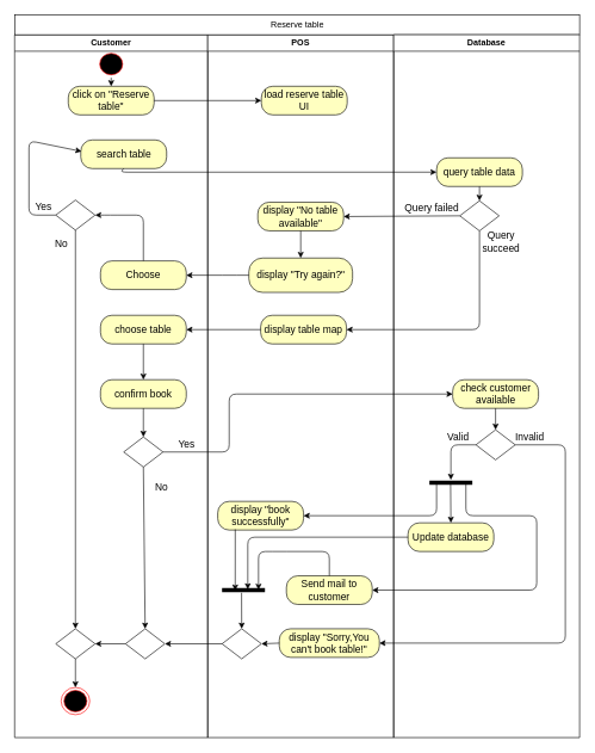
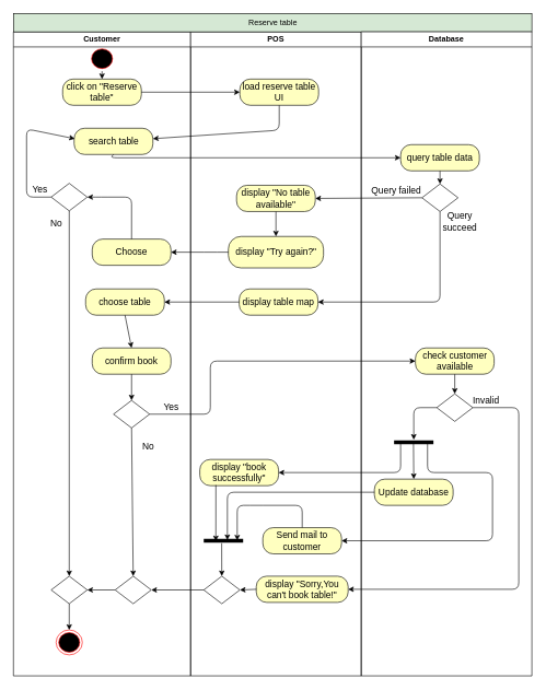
  <mxCell id="0" />
  <mxCell id="1" parent="0" />
  <mxCell id="2" value="Customer" style="swimlane;whiteSpace=wrap" parent="1" vertex="1"><mxGeometry x="20" y="48" width="270" height="982" as="geometry" /></mxCell>
  <mxCell id="3" value="" style="ellipse;shape=startState;fillColor=#000000;strokeColor=#ff0000;" parent="2" vertex="1"><mxGeometry x="115" y="22" width="40" height="38" as="geometry" /></mxCell>
  <mxCell id="4" value="&lt;font style=&quot;font-size: 14px&quot;&gt;click on &quot;Reserve table&quot;&lt;/font&gt;" style="rounded=1;whiteSpace=wrap;html=1;arcSize=40;fontColor=#000000;fillColor=#ffffc0;strokeColor=#000000;" parent="2" vertex="1"><mxGeometry x="75" y="72" width="120" height="40" as="geometry" /></mxCell>
  <mxCell id="5" value="&lt;font style=&quot;font-size: 14px&quot;&gt;search table&lt;/font&gt;" style="rounded=1;whiteSpace=wrap;html=1;arcSize=40;fontColor=#000000;fillColor=#ffffc0;strokeColor=#000000;" parent="2" vertex="1"><mxGeometry x="92.5" y="147" width="120" height="40" as="geometry" /></mxCell>
  <mxCell id="6" value="" style="endArrow=classic;html=1;entryX=0.5;entryY=0;entryDx=0;entryDy=0;exitX=0.5;exitY=1;exitDx=0;exitDy=0;" parent="2" source="3" target="4" edge="1"><mxGeometry width="50" height="50" relative="1" as="geometry"><mxPoint x="675.5" y="170" as="sourcePoint" /><mxPoint x="675.5" y="212" as="targetPoint" /></mxGeometry></mxCell>
  <mxCell id="7" value="&lt;font style=&quot;font-size: 14px&quot;&gt;Choose&lt;/font&gt;" style="rounded=1;whiteSpace=wrap;html=1;arcSize=40;fontColor=#000000;fillColor=#ffffc0;strokeColor=#000000;" parent="2" vertex="1"><mxGeometry x="120" y="316" width="120" height="40" as="geometry" /></mxCell>
  <mxCell id="8" value="" style="rhombus;whiteSpace=wrap;html=1;strokeColor=#000000;" parent="2" vertex="1"><mxGeometry x="57.5" y="231" width="55" height="42" as="geometry" /></mxCell>
  <mxCell id="9" value="" style="endArrow=classic;html=1;strokeColor=#000000;exitX=0.5;exitY=0;exitDx=0;exitDy=0;entryX=1;entryY=0.5;entryDx=0;entryDy=0;" parent="2" source="7" target="8" edge="1"><mxGeometry width="50" height="50" relative="1" as="geometry"><mxPoint x="314.75" y="542" as="sourcePoint" /><mxPoint x="110" y="252" as="targetPoint" /><Array as="points"><mxPoint x="180" y="252" /><mxPoint x="133" y="252" /></Array></mxGeometry></mxCell>
  <mxCell id="10" value="&lt;font style=&quot;font-size: 14px&quot;&gt;Yes&lt;/font&gt;" style="text;html=1;align=center;verticalAlign=middle;resizable=0;points=[];autosize=1;strokeColor=none;fillColor=none;" parent="2" vertex="1"><mxGeometry x="20" y="231" width="40" height="20" as="geometry" /></mxCell>
  <mxCell id="11" value="" style="endArrow=classic;html=1;strokeColor=#000000;exitX=0.5;exitY=1;exitDx=0;exitDy=0;entryX=0.5;entryY=0;entryDx=0;entryDy=0;" parent="2" source="8" target="23" edge="1"><mxGeometry width="50" height="50" relative="1" as="geometry"><mxPoint x="55.5" y="498" as="sourcePoint" /><mxPoint x="85" y="782" as="targetPoint" /><Array as="points" /></mxGeometry></mxCell>
  <mxCell id="12" value="" style="ellipse;shape=endState;fillColor=#000000;strokeColor=#ff0000" parent="2" vertex="1"><mxGeometry x="65" y="912" width="40" height="38" as="geometry" /></mxCell>
- <mxCell id="13" value="&lt;font style=&quot;font-size: 14px&quot;&gt;choose table&lt;/font&gt;" style="rounded=1;whiteSpace=wrap;html=1;arcSize=40;fontColor=#000000;fillColor=#ffffc0;strokeColor=#000000;" parent="2" vertex="1"><mxGeometry x="120" y="392" width="120" height="40" as="geometry" /></mxCell>
+ <mxCell id="13" value="&lt;font style=&quot;font-size: 14px&quot;&gt;choose table&lt;/font&gt;" style="rounded=1;whiteSpace=wrap;html=1;arcSize=40;fontColor=#000000;fillColor=#ffffc0;strokeColor=#000000;" parent="2" vertex="1"><mxGeometry x="110" y="392" width="120" height="40" as="geometry" /></mxCell>
  <mxCell id="14" value="&lt;font style=&quot;font-size: 14px&quot;&gt;No&lt;/font&gt;" style="text;html=1;align=center;verticalAlign=middle;resizable=0;points=[];autosize=1;strokeColor=none;fillColor=none;" parent="2" vertex="1"><mxGeometry x="50" y="282" width="30" height="20" as="geometry" /></mxCell>
  <mxCell id="15" value="&lt;font style=&quot;font-size: 14px&quot;&gt;confirm book&lt;/font&gt;" style="rounded=1;whiteSpace=wrap;html=1;arcSize=40;fontColor=#000000;fillColor=#ffffc0;strokeColor=#000000;" parent="2" vertex="1"><mxGeometry x="120" y="482" width="120" height="40" as="geometry" /></mxCell>
  <mxCell id="16" value="" style="endArrow=classic;html=1;strokeColor=#000000;exitX=0.5;exitY=1;exitDx=0;exitDy=0;entryX=0.5;entryY=0;entryDx=0;entryDy=0;" parent="2" source="13" target="15" edge="1"><mxGeometry width="50" height="50" relative="1" as="geometry"><mxPoint x="369.75" y="822" as="sourcePoint" /><mxPoint x="319.75" y="792" as="targetPoint" /></mxGeometry></mxCell>
  <mxCell id="17" value="" style="endArrow=classic;html=1;exitX=0;exitY=0.5;exitDx=0;exitDy=0;entryX=0.008;entryY=0.4;entryDx=0;entryDy=0;entryPerimeter=0;" parent="2" source="8" target="5" edge="1"><mxGeometry width="50" height="50" relative="1" as="geometry"><mxPoint x="50" y="282" as="sourcePoint" /><mxPoint x="30" y="112" as="targetPoint" /><Array as="points"><mxPoint x="20" y="252" /><mxPoint x="20" y="148" /></Array></mxGeometry></mxCell>
  <mxCell id="18" value="" style="endArrow=classic;html=1;entryX=0.5;entryY=0;entryDx=0;entryDy=0;exitX=0.5;exitY=1;exitDx=0;exitDy=0;" parent="2" source="23" target="12" edge="1"><mxGeometry width="50" height="50" relative="1" as="geometry"><mxPoint x="85" y="952" as="sourcePoint" /><mxPoint x="152.5" y="792" as="targetPoint" /></mxGeometry></mxCell>
  <mxCell id="19" value="" style="rhombus;whiteSpace=wrap;html=1;strokeColor=#000000;" parent="2" vertex="1"><mxGeometry x="152.5" y="562" width="55" height="42" as="geometry" /></mxCell>
  <mxCell id="20" value="" style="endArrow=classic;html=1;exitX=0.5;exitY=1;exitDx=0;exitDy=0;entryX=0.5;entryY=0;entryDx=0;entryDy=0;" parent="2" source="15" target="19" edge="1"><mxGeometry width="50" height="50" relative="1" as="geometry"><mxPoint x="210" y="562" as="sourcePoint" /><mxPoint x="260" y="512" as="targetPoint" /></mxGeometry></mxCell>
  <mxCell id="21" value="&lt;font style=&quot;font-size: 14px&quot;&gt;Yes&lt;/font&gt;" style="text;html=1;align=center;verticalAlign=middle;resizable=0;points=[];autosize=1;strokeColor=none;fillColor=none;" parent="2" vertex="1"><mxGeometry x="220" y="562" width="40" height="20" as="geometry" /></mxCell>
  <mxCell id="22" value="&lt;font style=&quot;font-size: 14px&quot;&gt;No&lt;/font&gt;" style="text;html=1;align=center;verticalAlign=middle;resizable=0;points=[];autosize=1;strokeColor=none;fillColor=none;" parent="2" vertex="1"><mxGeometry x="190" y="622" width="30" height="20" as="geometry" /></mxCell>
  <mxCell id="23" value="" style="rhombus;whiteSpace=wrap;html=1;strokeColor=#000000;" parent="2" vertex="1"><mxGeometry x="57.5" y="830" width="55" height="42" as="geometry" /></mxCell>
  <mxCell id="24" value="" style="endArrow=classic;html=1;exitX=0.5;exitY=1;exitDx=0;exitDy=0;entryX=0.5;entryY=0;entryDx=0;entryDy=0;" parent="2" source="19" target="26" edge="1"><mxGeometry width="50" height="50" relative="1" as="geometry"><mxPoint x="200" y="642" as="sourcePoint" /><mxPoint x="180" y="802" as="targetPoint" /><Array as="points" /></mxGeometry></mxCell>
  <mxCell id="25" value="" style="edgeStyle=orthogonalEdgeStyle;rounded=0;orthogonalLoop=1;jettySize=auto;html=1;" edge="1" parent="2" source="26" target="23"><mxGeometry relative="1" as="geometry" /></mxCell>
  <mxCell id="26" value="" style="rhombus;whiteSpace=wrap;html=1;strokeColor=#000000;" vertex="1" parent="2"><mxGeometry x="155" y="830" width="55" height="42" as="geometry" /></mxCell>
  <mxCell id="27" value="POS" style="swimlane;whiteSpace=wrap" parent="1" vertex="1"><mxGeometry x="290" y="48" width="260" height="982" as="geometry" /></mxCell>
  <mxCell id="28" value="&lt;font style=&quot;font-size: 14px&quot;&gt;load reserve table UI&lt;/font&gt;" style="rounded=1;whiteSpace=wrap;html=1;arcSize=40;fontColor=#000000;fillColor=#ffffc0;strokeColor=#000000;" parent="27" vertex="1"><mxGeometry x="75" y="72" width="120" height="40" as="geometry" /></mxCell>
  <mxCell id="29" value="&lt;font style=&quot;font-size: 14px&quot;&gt;display &quot;No table available&quot;&lt;/font&gt;" style="rounded=1;whiteSpace=wrap;html=1;arcSize=40;fontColor=#000000;fillColor=#ffffc0;strokeColor=#000000;" parent="27" vertex="1"><mxGeometry x="70" y="234" width="120" height="40" as="geometry" /></mxCell>
  <mxCell id="30" value="&lt;font style=&quot;font-size: 14px&quot;&gt;display &quot;Try again?&quot;&lt;/font&gt;" style="rounded=1;whiteSpace=wrap;html=1;arcSize=40;fontColor=#000000;fillColor=#ffffc0;strokeColor=#000000;" parent="27" vertex="1"><mxGeometry x="57.5" y="312" width="145" height="48" as="geometry" /></mxCell>
  <mxCell id="31" value="" style="endArrow=classic;html=1;strokeColor=#000000;exitX=0.5;exitY=1;exitDx=0;exitDy=0;entryX=0.5;entryY=0;entryDx=0;entryDy=0;" parent="27" source="29" target="30" edge="1"><mxGeometry width="50" height="50" relative="1" as="geometry"><mxPoint x="339.25" y="494" as="sourcePoint" /><mxPoint x="74.25" y="522" as="targetPoint" /></mxGeometry></mxCell>
  <mxCell id="32" value="&lt;font style=&quot;font-size: 14px&quot;&gt;display table map&lt;/font&gt;" style="rounded=1;whiteSpace=wrap;html=1;arcSize=40;fontColor=#000000;fillColor=#ffffc0;strokeColor=#000000;" parent="27" vertex="1"><mxGeometry x="74" y="392" width="120" height="40" as="geometry" /></mxCell>
  <mxCell id="33" value="&lt;font style=&quot;font-size: 14px&quot;&gt;display &quot;book successfully&quot;&lt;/font&gt;" style="rounded=1;whiteSpace=wrap;html=1;arcSize=40;fontColor=#000000;fillColor=#ffffc0;strokeColor=#000000;" parent="27" vertex="1"><mxGeometry x="14" y="652" width="120" height="40" as="geometry" /></mxCell>
  <mxCell id="34" value="" style="line;strokeWidth=6;fillColor=none;align=left;verticalAlign=middle;spacingTop=-1;spacingLeft=3;spacingRight=3;rotatable=0;labelPosition=right;points=[];portConstraint=eastwest;" parent="27" vertex="1"><mxGeometry x="20" y="772" width="60" height="8" as="geometry" /></mxCell>
  <mxCell id="35" value="" style="endArrow=classic;html=1;strokeColor=#000000;exitX=0.204;exitY=0.975;exitDx=0;exitDy=0;entryX=0.307;entryY=0.589;entryDx=0;entryDy=0;entryPerimeter=0;exitPerimeter=0;" parent="27" source="33" target="34" edge="1"><mxGeometry width="50" height="50" relative="1" as="geometry"><mxPoint x="29.75" y="1032" as="sourcePoint" /><mxPoint x="140" y="772" as="targetPoint" /></mxGeometry></mxCell>
  <mxCell id="36" value="&lt;font style=&quot;font-size: 14px&quot;&gt;display &quot;Sorry,You can't book table!&quot;&lt;/font&gt;" style="rounded=1;whiteSpace=wrap;html=1;arcSize=40;fontColor=#000000;fillColor=#ffffc0;strokeColor=#000000;" parent="27" vertex="1"><mxGeometry x="100" y="830" width="140" height="40" as="geometry" /></mxCell>
  <mxCell id="37" value="" style="rhombus;whiteSpace=wrap;html=1;strokeColor=#000000;" parent="27" vertex="1"><mxGeometry x="20" y="830" width="55" height="42" as="geometry" /></mxCell>
  <mxCell id="38" value="" style="endArrow=classic;html=1;exitX=0.455;exitY=0.963;exitDx=0;exitDy=0;exitPerimeter=0;entryX=0.5;entryY=0;entryDx=0;entryDy=0;" parent="27" source="34" target="37" edge="1"><mxGeometry width="50" height="50" relative="1" as="geometry"><mxPoint x="-10" y="702" as="sourcePoint" /><mxPoint x="60" y="822" as="targetPoint" /><Array as="points" /></mxGeometry></mxCell>
  <mxCell id="39" value="" style="endArrow=classic;html=1;exitX=0;exitY=0.5;exitDx=0;exitDy=0;entryX=1;entryY=0.5;entryDx=0;entryDy=0;" parent="27" source="36" target="37" edge="1"><mxGeometry width="50" height="50" relative="1" as="geometry"><mxPoint x="-10" y="852" as="sourcePoint" /><mxPoint x="50" y="892" as="targetPoint" /><Array as="points" /></mxGeometry></mxCell>
  <mxCell id="40" value="&lt;font style=&quot;font-size: 14px&quot;&gt;Send mail to customer&lt;/font&gt;" style="rounded=1;whiteSpace=wrap;html=1;arcSize=40;fontColor=#000000;fillColor=#ffffc0;strokeColor=#000000;" parent="27" vertex="1"><mxGeometry x="110" y="756" width="120" height="40" as="geometry" /></mxCell>
  <mxCell id="41" value="" style="endArrow=classic;html=1;exitX=0.5;exitY=0;exitDx=0;exitDy=0;entryX=0.85;entryY=0.446;entryDx=0;entryDy=0;entryPerimeter=0;" parent="27" source="40" target="34" edge="1"><mxGeometry width="50" height="50" relative="1" as="geometry"><mxPoint x="-110" y="792" as="sourcePoint" /><mxPoint x="-60" y="742" as="targetPoint" /><Array as="points"><mxPoint x="170" y="722" /><mxPoint x="100" y="722" /><mxPoint x="71" y="722" /></Array></mxGeometry></mxCell>
- <mxCell id="42" value="Reserve table" style="html=1;strokeColor=#000000;" parent="1" vertex="1"><mxGeometry x="20" y="20" width="790" height="28" as="geometry" /></mxCell>
+ <mxCell id="42" value="Reserve table" style="html=1;strokeColor=#000000;fillColor=#d5e8d4;" parent="1" vertex="1"><mxGeometry x="20" y="20" width="790" height="28" as="geometry" /></mxCell>
  <mxCell id="43" value="" style="endArrow=classic;html=1;strokeColor=#000000;exitX=1;exitY=0.5;exitDx=0;exitDy=0;entryX=0;entryY=0.5;entryDx=0;entryDy=0;" parent="1" source="4" target="28" edge="1"><mxGeometry width="50" height="50" relative="1" as="geometry"><mxPoint x="475.5" y="430" as="sourcePoint" /><mxPoint x="445.5" y="160" as="targetPoint" /><Array as="points" /></mxGeometry></mxCell>
+ <mxCell id="44" value="" style="endArrow=classic;html=1;strokeColor=#000000;exitX=0.5;exitY=1;exitDx=0;exitDy=0;" parent="1" source="28" target="5" edge="1"><mxGeometry width="50" height="50" relative="1" as="geometry"><mxPoint x="575" y="320" as="sourcePoint" /><mxPoint x="325.5" y="452" as="targetPoint" /><Array as="points"><mxPoint x="425" y="198" /></Array></mxGeometry></mxCell>
  <mxCell id="45" value="" style="endArrow=classic;html=1;strokeColor=#000000;exitX=0.5;exitY=1;exitDx=0;exitDy=0;entryX=0;entryY=0.5;entryDx=0;entryDy=0;" parent="1" source="5" target="50" edge="1"><mxGeometry width="50" height="50" relative="1" as="geometry"><mxPoint x="240" y="830" as="sourcePoint" /><mxPoint x="839.75" y="1400" as="targetPoint" /><Array as="points"><mxPoint x="168" y="240" /></Array></mxGeometry></mxCell>
  <mxCell id="46" value="" style="endArrow=classic;html=1;strokeColor=#000000;exitX=0.5;exitY=1;exitDx=0;exitDy=0;entryX=1;entryY=0.5;entryDx=0;entryDy=0;" parent="1" source="51" target="32" edge="1"><mxGeometry width="50" height="50" relative="1" as="geometry"><mxPoint x="784.75" y="442" as="sourcePoint" /><mxPoint x="440.25" y="845" as="targetPoint" /><Array as="points"><mxPoint x="670" y="460" /></Array></mxGeometry></mxCell>
  <mxCell id="47" value="" style="endArrow=classic;html=1;strokeColor=#000000;exitX=0;exitY=0.5;exitDx=0;exitDy=0;entryX=1;entryY=0.5;entryDx=0;entryDy=0;" parent="1" source="51" target="29" edge="1"><mxGeometry width="50" height="50" relative="1" as="geometry"><mxPoint x="757.25" y="421" as="sourcePoint" /><mxPoint x="500.25" y="791" as="targetPoint" /><Array as="points" /></mxGeometry></mxCell>
  <mxCell id="48" value="" style="endArrow=classic;html=1;strokeColor=#000000;exitX=0;exitY=0.5;exitDx=0;exitDy=0;entryX=1;entryY=0.5;entryDx=0;entryDy=0;" parent="1" source="30" target="7" edge="1"><mxGeometry width="50" height="50" relative="1" as="geometry"><mxPoint x="712.25" y="521" as="sourcePoint" /><mxPoint x="224.75" y="590" as="targetPoint" /><Array as="points"><mxPoint x="320" y="384" /></Array></mxGeometry></mxCell>
  <mxCell id="49" value="Database" style="swimlane;whiteSpace=wrap" parent="1" vertex="1"><mxGeometry x="550" y="48" width="260" height="982" as="geometry" /></mxCell>
  <mxCell id="50" value="&lt;font style=&quot;font-size: 14px&quot;&gt;query table data&lt;/font&gt;" style="rounded=1;whiteSpace=wrap;html=1;arcSize=40;fontColor=#000000;fillColor=#ffffc0;strokeColor=#000000;" parent="49" vertex="1"><mxGeometry x="60" y="172" width="120" height="40" as="geometry" /></mxCell>
  <mxCell id="51" value="" style="rhombus;whiteSpace=wrap;html=1;strokeColor=#000000;" parent="49" vertex="1"><mxGeometry x="92.5" y="232" width="55" height="42" as="geometry" /></mxCell>
  <mxCell id="52" value="" style="endArrow=classic;html=1;exitX=0.5;exitY=1;exitDx=0;exitDy=0;entryX=0.5;entryY=0;entryDx=0;entryDy=0;" parent="49" source="50" target="51" edge="1"><mxGeometry width="50" height="50" relative="1" as="geometry"><mxPoint x="-420" y="552" as="sourcePoint" /><mxPoint x="96" y="292" as="targetPoint" /></mxGeometry></mxCell>
  <mxCell id="53" value="&lt;font style=&quot;font-size: 14px&quot;&gt;check customer available&lt;/font&gt;" style="rounded=1;whiteSpace=wrap;html=1;arcSize=40;fontColor=#000000;fillColor=#ffffc0;strokeColor=#000000;" parent="49" vertex="1"><mxGeometry x="82.5" y="482" width="120" height="40" as="geometry" /></mxCell>
  <mxCell id="54" value="" style="endArrow=classic;html=1;strokeColor=#000000;exitX=0;exitY=0.5;exitDx=0;exitDy=0;" parent="49" source="56" edge="1"><mxGeometry width="50" height="50" relative="1" as="geometry"><mxPoint x="153" y="712" as="sourcePoint" /><mxPoint x="80" y="622" as="targetPoint" /><Array as="points"><mxPoint x="80" y="573" /></Array></mxGeometry></mxCell>
  <mxCell id="55" value="" style="line;strokeWidth=6;fillColor=none;align=left;verticalAlign=middle;spacingTop=-1;spacingLeft=3;spacingRight=3;rotatable=0;labelPosition=right;points=[];portConstraint=eastwest;" parent="49" vertex="1"><mxGeometry x="50" y="622" width="60" height="8" as="geometry" /></mxCell>
  <mxCell id="56" value="" style="rhombus;whiteSpace=wrap;html=1;strokeColor=#000000;" parent="49" vertex="1"><mxGeometry x="115" y="552" width="55" height="42" as="geometry" /></mxCell>
  <mxCell id="57" value="" style="endArrow=classic;html=1;exitX=0.5;exitY=1;exitDx=0;exitDy=0;entryX=0.5;entryY=0;entryDx=0;entryDy=0;" parent="49" source="53" target="56" edge="1"><mxGeometry width="50" height="50" relative="1" as="geometry"><mxPoint x="-430.75" y="522" as="sourcePoint" /><mxPoint x="-380.75" y="472" as="targetPoint" /></mxGeometry></mxCell>
  <mxCell id="58" value="&lt;font style=&quot;font-size: 14px&quot;&gt;Update database&lt;/font&gt;" style="rounded=1;whiteSpace=wrap;html=1;arcSize=40;fontColor=#000000;fillColor=#ffffc0;strokeColor=#000000;" parent="49" vertex="1"><mxGeometry x="20" y="682" width="120" height="40" as="geometry" /></mxCell>
  <mxCell id="59" value="" style="endArrow=classic;html=1;entryX=0.5;entryY=0;entryDx=0;entryDy=0;exitX=0.493;exitY=0.768;exitDx=0;exitDy=0;exitPerimeter=0;" parent="49" source="55" target="58" edge="1"><mxGeometry width="50" height="50" relative="1" as="geometry"><mxPoint x="140" y="632" as="sourcePoint" /><mxPoint x="-130" y="702" as="targetPoint" /></mxGeometry></mxCell>
- <mxCell id="60" value="&lt;font style=&quot;font-size: 14px&quot;&gt;Valid&lt;/font&gt;" style="text;html=1;align=center;verticalAlign=middle;resizable=0;points=[];autosize=1;strokeColor=none;fillColor=none;" parent="49" vertex="1"><mxGeometry x="65" y="552" width="50" height="20" as="geometry" /></mxCell>
  <mxCell id="61" value="&lt;font style=&quot;font-size: 14px&quot;&gt;Invalid&lt;/font&gt;" style="text;html=1;align=center;verticalAlign=middle;resizable=0;points=[];autosize=1;strokeColor=none;fillColor=none;" parent="49" vertex="1"><mxGeometry x="160" y="552" width="60" height="20" as="geometry" /></mxCell>
  <mxCell id="62" value="&lt;font style=&quot;font-size: 14px&quot;&gt;Query failed&lt;/font&gt;" style="text;html=1;align=center;verticalAlign=middle;resizable=0;points=[];autosize=1;strokeColor=none;fillColor=none;" parent="49" vertex="1"><mxGeometry x="7.5" y="232" width="90" height="20" as="geometry" /></mxCell>
  <mxCell id="63" value="&lt;font style=&quot;font-size: 14px&quot;&gt;Query&lt;br&gt;succeed&lt;/font&gt;" style="text;html=1;align=center;verticalAlign=middle;resizable=0;points=[];autosize=1;strokeColor=none;fillColor=none;" parent="49" vertex="1"><mxGeometry x="115" y="274" width="70" height="30" as="geometry" /></mxCell>
  <mxCell id="64" value="" style="endArrow=classic;html=1;strokeColor=#000000;exitX=0;exitY=0.5;exitDx=0;exitDy=0;entryX=1;entryY=0.5;entryDx=0;entryDy=0;" parent="1" source="32" target="13" edge="1"><mxGeometry width="50" height="50" relative="1" as="geometry"><mxPoint x="692" y="700" as="sourcePoint" /><mxPoint x="532" y="972" as="targetPoint" /><Array as="points" /></mxGeometry></mxCell>
  <mxCell id="65" value="" style="endArrow=classic;html=1;exitX=1;exitY=0.5;exitDx=0;exitDy=0;entryX=0;entryY=0.5;entryDx=0;entryDy=0;" parent="1" source="19" target="53" edge="1"><mxGeometry width="50" height="50" relative="1" as="geometry"><mxPoint x="530" y="630" as="sourcePoint" /><mxPoint x="580" y="580" as="targetPoint" /><Array as="points"><mxPoint x="320" y="631" /><mxPoint x="320" y="550" /></Array></mxGeometry></mxCell>
  <mxCell id="66" value="" style="endArrow=classic;html=1;exitX=0.166;exitY=0.375;exitDx=0;exitDy=0;exitPerimeter=0;entryX=1;entryY=0.5;entryDx=0;entryDy=0;" parent="1" source="55" target="33" edge="1"><mxGeometry width="50" height="50" relative="1" as="geometry"><mxPoint x="390" y="780" as="sourcePoint" /><mxPoint x="650" y="780" as="targetPoint" /><Array as="points"><mxPoint x="610" y="720" /></Array></mxGeometry></mxCell>
  <mxCell id="67" value="" style="endArrow=classic;html=1;exitX=0;exitY=0.5;exitDx=0;exitDy=0;entryX=0.6;entryY=0.375;entryDx=0;entryDy=0;entryPerimeter=0;" parent="1" source="58" target="34" edge="1"><mxGeometry width="50" height="50" relative="1" as="geometry"><mxPoint x="380" y="740" as="sourcePoint" /><mxPoint x="480" y="790" as="targetPoint" /><Array as="points"><mxPoint x="346" y="750" /></Array></mxGeometry></mxCell>
  <mxCell id="68" value="" style="endArrow=classic;html=1;exitX=1;exitY=0.5;exitDx=0;exitDy=0;entryX=1;entryY=0.5;entryDx=0;entryDy=0;" parent="1" source="56" target="36" edge="1"><mxGeometry width="50" height="50" relative="1" as="geometry"><mxPoint x="400" y="650" as="sourcePoint" /><mxPoint x="770" y="940" as="targetPoint" /><Array as="points"><mxPoint x="790" y="621" /><mxPoint x="790" y="898" /></Array></mxGeometry></mxCell>
  <mxCell id="69" value="" style="endArrow=classic;html=1;exitX=0;exitY=0.5;exitDx=0;exitDy=0;entryX=1;entryY=0.5;entryDx=0;entryDy=0;" parent="1" source="37" target="26" edge="1"><mxGeometry width="50" height="50" relative="1" as="geometry"><mxPoint x="320" y="650" as="sourcePoint" /><mxPoint x="240" y="899" as="targetPoint" /></mxGeometry></mxCell>
  <mxCell id="70" value="" style="endArrow=classic;html=1;exitX=0.85;exitY=0.75;exitDx=0;exitDy=0;exitPerimeter=0;entryX=1;entryY=0.5;entryDx=0;entryDy=0;" parent="1" source="55" target="40" edge="1"><mxGeometry width="50" height="50" relative="1" as="geometry"><mxPoint x="710" y="700" as="sourcePoint" /><mxPoint x="710" y="880" as="targetPoint" /><Array as="points"><mxPoint x="651" y="720" /><mxPoint x="750" y="720" /><mxPoint x="750" y="824" /></Array></mxGeometry></mxCell>
